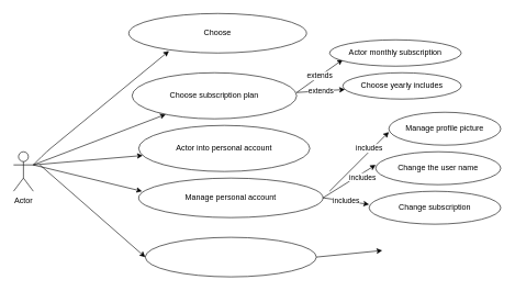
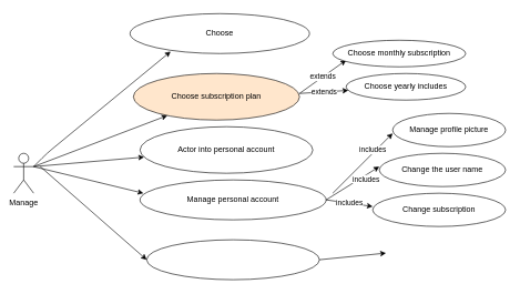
  <mxCell id="0" />
  <mxCell id="1" parent="0" />
- <mxCell id="2" value="Actor" style="shape=umlActor;verticalLabelPosition=bottom;verticalAlign=top;html=1;outlineConnect=0;" vertex="1" parent="1"><mxGeometry x="20" y="230" width="30" height="60" as="geometry" /></mxCell>
+ <mxCell id="2" value="Manage" style="shape=umlActor;verticalLabelPosition=bottom;verticalAlign=top;html=1;outlineConnect=0;" vertex="1" parent="1"><mxGeometry x="20" y="230" width="30" height="60" as="geometry" /></mxCell>
  <mxCell id="3" value="" style="endArrow=classic;html=1;entryX=0.226;entryY=0.95;entryDx=0;entryDy=0;entryPerimeter=0;" edge="1" parent="1" target="4"><mxGeometry width="50" height="50" relative="1" as="geometry"><mxPoint x="50" y="250" as="sourcePoint" /><mxPoint x="230" y="70" as="targetPoint" /><Array as="points"><mxPoint x="70" y="230" /></Array></mxGeometry></mxCell>
  <mxCell id="4" value="Choose" style="ellipse;whiteSpace=wrap;html=1;" vertex="1" parent="1"><mxGeometry x="195" y="20" width="270" height="60" as="geometry" /></mxCell>
  <mxCell id="5" value="" style="endArrow=classic;html=1;" edge="1" parent="1" target="6"><mxGeometry width="50" height="50" relative="1" as="geometry"><mxPoint x="50" y="250" as="sourcePoint" /><mxPoint x="270" y="150" as="targetPoint" /></mxGeometry></mxCell>
- <mxCell id="6" value="Choose subscription plan" style="ellipse;whiteSpace=wrap;html=1;" vertex="1" parent="1"><mxGeometry x="200" y="110" width="250" height="70" as="geometry" /></mxCell>
+ <mxCell id="6" value="Choose subscription plan" style="ellipse;whiteSpace=wrap;html=1;fillColor=#ffe6cc;" vertex="1" parent="1"><mxGeometry x="200" y="110" width="250" height="70" as="geometry" /></mxCell>
  <mxCell id="7" value="extends" style="endArrow=classic;html=1;" edge="1" parent="1"><mxGeometry width="50" height="50" relative="1" as="geometry"><mxPoint x="450" y="140" as="sourcePoint" /><mxPoint x="520" y="90" as="targetPoint" /></mxGeometry></mxCell>
- <mxCell id="8" value="Actor monthly subscription" style="ellipse;whiteSpace=wrap;html=1;" vertex="1" parent="1"><mxGeometry x="500" y="60" width="200" height="40" as="geometry" /></mxCell>
+ <mxCell id="8" value="Choose monthly subscription" style="ellipse;whiteSpace=wrap;html=1;" vertex="1" parent="1"><mxGeometry x="500" y="60" width="200" height="40" as="geometry" /></mxCell>
  <mxCell id="9" value="extends" style="endArrow=classic;html=1;" edge="1" parent="1" target="10"><mxGeometry width="50" height="50" relative="1" as="geometry"><mxPoint x="450" y="140" as="sourcePoint" /><mxPoint x="550" y="150" as="targetPoint" /></mxGeometry></mxCell>
  <mxCell id="10" value="Choose yearly includes" style="ellipse;whiteSpace=wrap;html=1;" vertex="1" parent="1"><mxGeometry x="520" y="110" width="180" height="40" as="geometry" /></mxCell>
  <mxCell id="11" value="" style="endArrow=classic;html=1;" edge="1" parent="1" target="12"><mxGeometry width="50" height="50" relative="1" as="geometry"><mxPoint x="50" y="250" as="sourcePoint" /><mxPoint x="230" y="230" as="targetPoint" /></mxGeometry></mxCell>
  <mxCell id="12" value="Actor into personal account" style="ellipse;whiteSpace=wrap;html=1;" vertex="1" parent="1"><mxGeometry x="210" y="190" width="260" height="70" as="geometry" /></mxCell>
  <mxCell id="13" value="" style="endArrow=classic;html=1;entryX=0.018;entryY=0.333;entryDx=0;entryDy=0;entryPerimeter=0;" edge="1" parent="1" target="14"><mxGeometry width="50" height="50" relative="1" as="geometry"><mxPoint x="50" y="250" as="sourcePoint" /><mxPoint x="200" y="290" as="targetPoint" /></mxGeometry></mxCell>
  <mxCell id="14" value="Manage personal account" style="ellipse;whiteSpace=wrap;html=1;" vertex="1" parent="1"><mxGeometry x="210" y="270" width="280" height="60" as="geometry" /></mxCell>
  <mxCell id="15" value="" style="endArrow=classic;html=1;" edge="1" parent="1"><mxGeometry width="50" height="50" relative="1" as="geometry"><mxPoint x="500" y="290" as="sourcePoint" /><mxPoint x="590" y="200" as="targetPoint" /></mxGeometry></mxCell>
  <mxCell id="16" value="includes&lt;br&gt;" style="edgeLabel;html=1;align=center;verticalAlign=middle;resizable=0;points=[];" vertex="1" connectable="0" parent="15"><mxGeometry x="0.389" y="4" relative="1" as="geometry"><mxPoint as="offset" /></mxGeometry></mxCell>
  <mxCell id="17" value="" style="endArrow=classic;html=1;" edge="1" parent="1"><mxGeometry width="50" height="50" relative="1" as="geometry"><mxPoint x="490" y="300" as="sourcePoint" /><mxPoint x="570" y="250" as="targetPoint" /></mxGeometry></mxCell>
  <mxCell id="18" value="includes" style="edgeLabel;html=1;align=center;verticalAlign=middle;resizable=0;points=[];" vertex="1" connectable="0" parent="17"><mxGeometry x="0.434" y="-5" relative="1" as="geometry"><mxPoint x="-1" as="offset" /></mxGeometry></mxCell>
  <mxCell id="19" value="includes" style="endArrow=classic;html=1;" edge="1" parent="1"><mxGeometry width="50" height="50" relative="1" as="geometry"><mxPoint x="490" y="300" as="sourcePoint" /><mxPoint x="560" y="310" as="targetPoint" /></mxGeometry></mxCell>
  <mxCell id="20" value="Change the user name" style="ellipse;whiteSpace=wrap;html=1;" vertex="1" parent="1"><mxGeometry x="570" y="230" width="190" height="50" as="geometry" /></mxCell>
  <mxCell id="21" value="Change subscription" style="ellipse;whiteSpace=wrap;html=1;" vertex="1" parent="1"><mxGeometry x="560" y="290" width="200" height="50" as="geometry" /></mxCell>
  <mxCell id="22" value="Manage profile picture" style="ellipse;whiteSpace=wrap;html=1;" vertex="1" parent="1"><mxGeometry x="590" y="170" width="170" height="50" as="geometry" /></mxCell>
  <mxCell id="23" value="" style="endArrow=classic;html=1;" edge="1" parent="1"><mxGeometry width="50" height="50" relative="1" as="geometry"><mxPoint x="60" y="250" as="sourcePoint" /><mxPoint x="220" y="390" as="targetPoint" /></mxGeometry></mxCell>
  <mxCell id="24" value="" style="ellipse;whiteSpace=wrap;html=1;" vertex="1" parent="1"><mxGeometry x="220" y="360" width="260" height="60" as="geometry" /></mxCell>
  <mxCell id="25" value="" style="endArrow=classic;html=1;" edge="1" parent="1"><mxGeometry width="50" height="50" relative="1" as="geometry"><mxPoint x="480" y="390" as="sourcePoint" /><mxPoint x="580" y="380" as="targetPoint" /></mxGeometry></mxCell>
